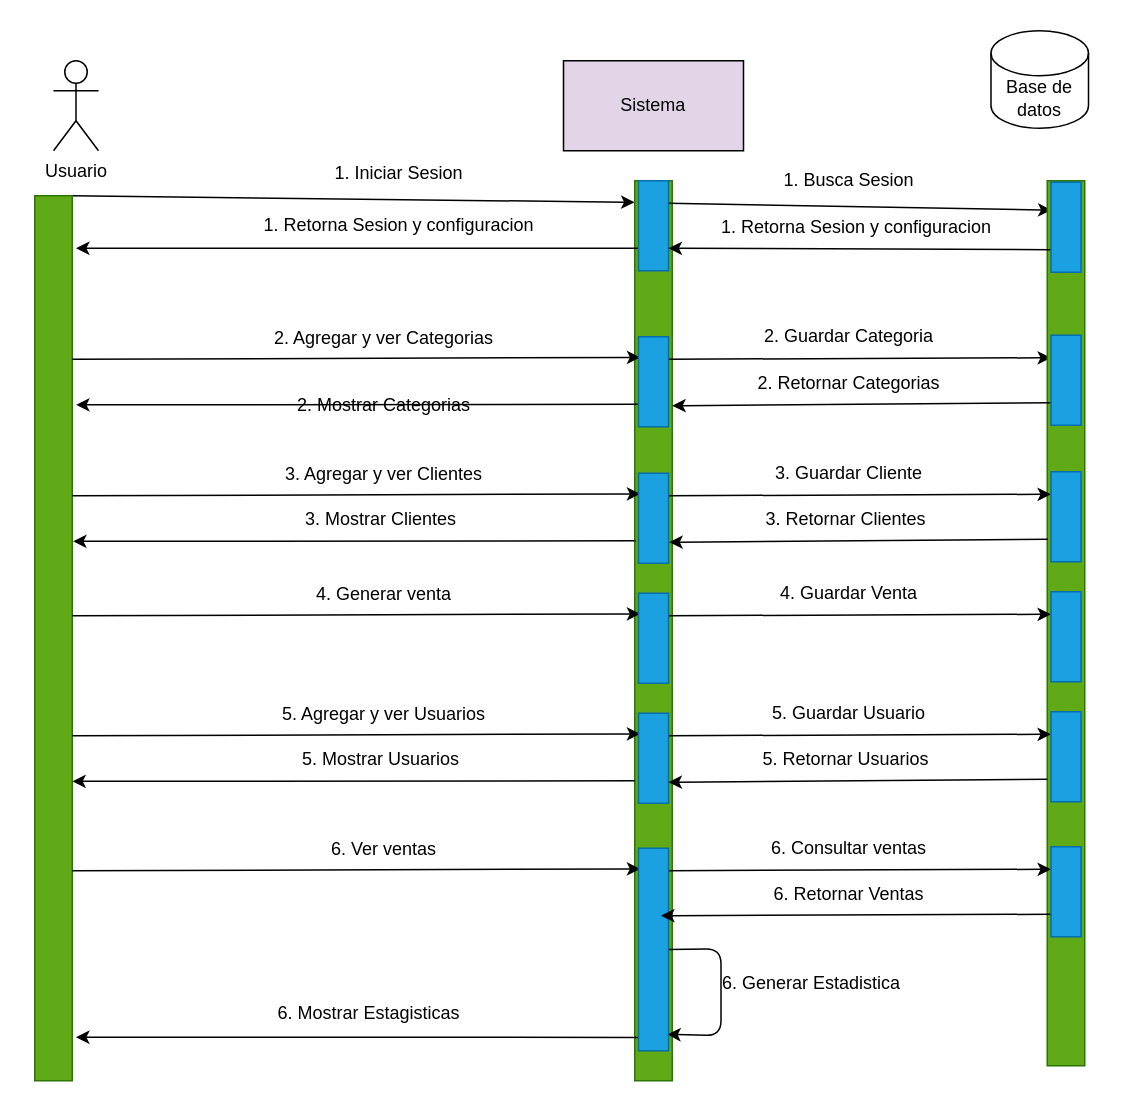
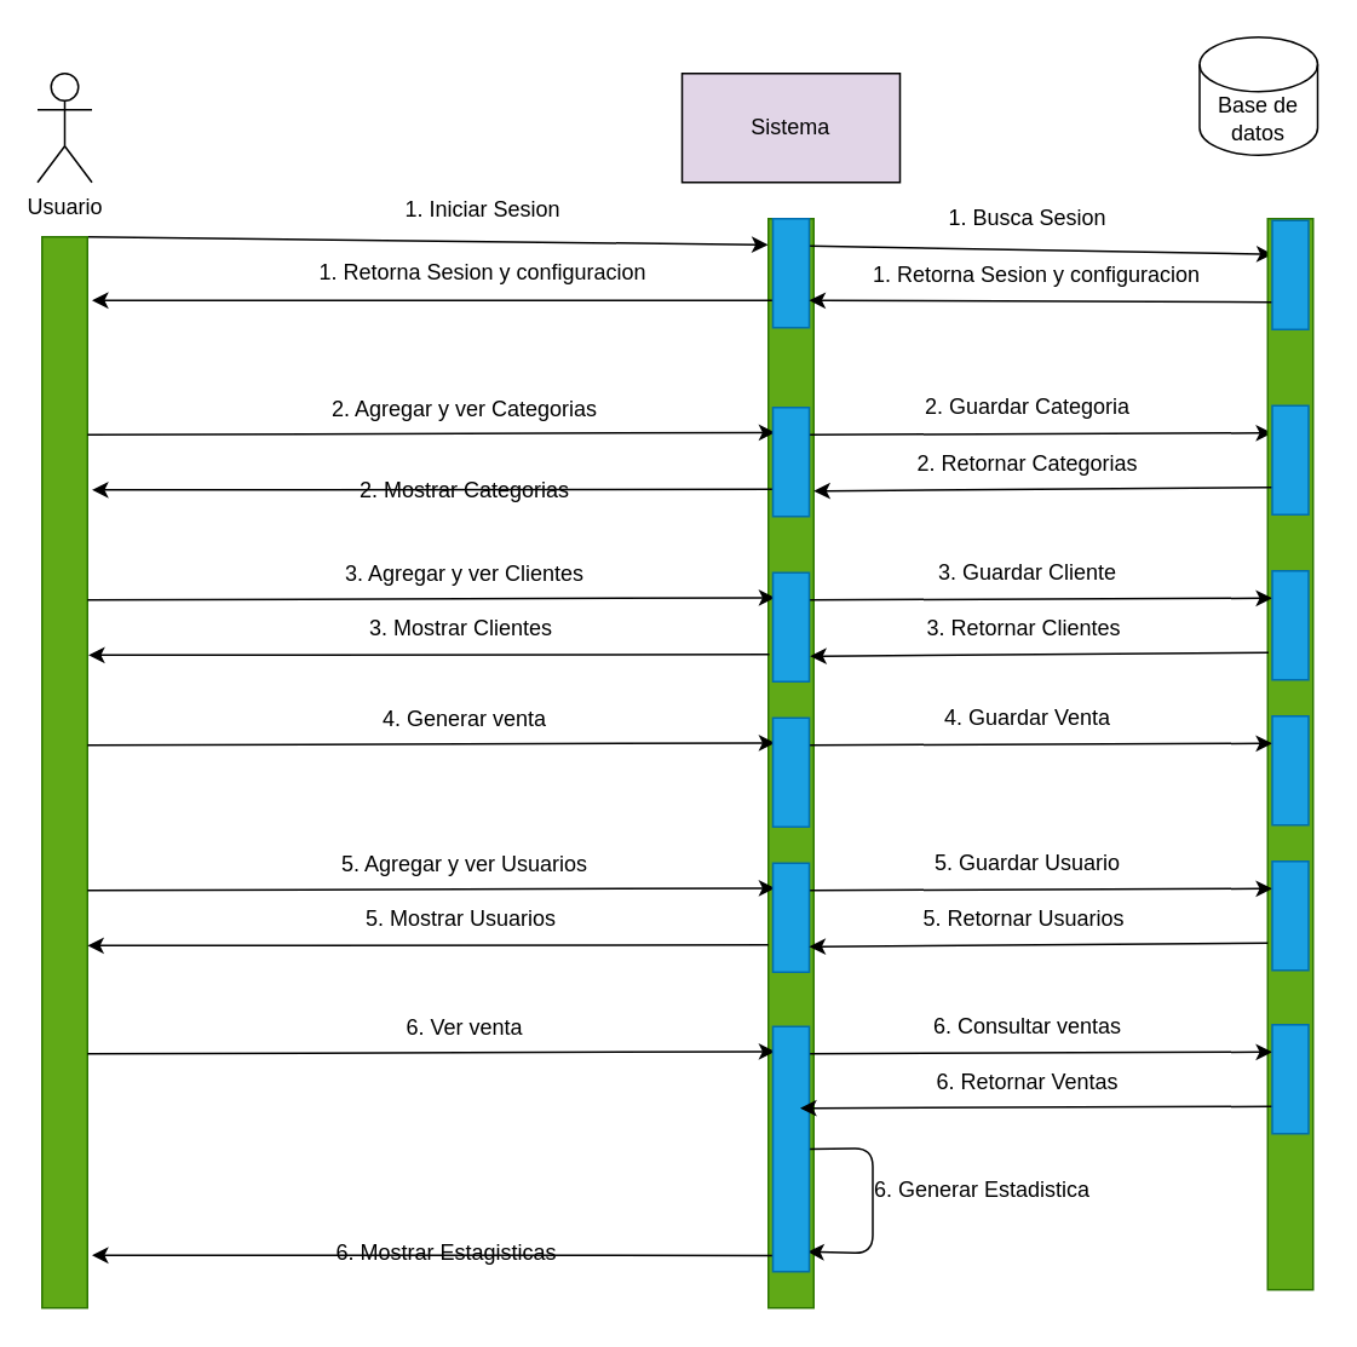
  <mxCell id="0" />
  <mxCell id="1" parent="0" />
- <mxCell id="2" value="Usuario" style="shape=umlActor;verticalLabelPosition=bottom;verticalAlign=top;html=1;outlineConnect=0;" vertex="1" parent="1"><mxGeometry x="35" y="40" width="30" height="60" as="geometry" /></mxCell>
+ <mxCell id="2" value="Usuario" style="shape=umlActor;verticalLabelPosition=bottom;verticalAlign=top;html=1;outlineConnect=0;" vertex="1" parent="1"><mxGeometry x="20" y="40" width="30" height="60" as="geometry" /></mxCell>
  <mxCell id="3" value="Sistema" style="rounded=0;whiteSpace=wrap;html=1;strokeWidth=1;fillColor=#e1d5e7;" vertex="1" parent="1"><mxGeometry x="375" y="40" width="120" height="60" as="geometry" /></mxCell>
  <mxCell id="4" style="edgeStyle=none;html=1;exitX=1;exitY=0;exitDx=0;exitDy=0;entryX=-0.006;entryY=0.024;entryDx=0;entryDy=0;entryPerimeter=0;" edge="1" parent="1" source="5" target="6"><mxGeometry relative="1" as="geometry" /></mxCell>
  <mxCell id="5" value="" style="rounded=0;whiteSpace=wrap;html=1;strokeWidth=1;fillColor=#60a917;fontColor=#ffffff;strokeColor=#2D7600;" vertex="1" parent="1"><mxGeometry x="22.5" y="130" width="25" height="590" as="geometry" /></mxCell>
  <mxCell id="6" value="" style="rounded=0;whiteSpace=wrap;html=1;strokeWidth=1;fillColor=#60a917;fontColor=#ffffff;strokeColor=#2D7600;" vertex="1" parent="1"><mxGeometry x="422.5" y="120" width="25" height="600" as="geometry" /></mxCell>
  <mxCell id="7" value="1. Iniciar Sesion" style="text;html=1;align=center;verticalAlign=middle;resizable=0;points=[];autosize=1;strokeColor=none;fillColor=none;" vertex="1" parent="1"><mxGeometry x="210" y="100" width="110" height="30" as="geometry" /></mxCell>
  <mxCell id="8" style="edgeStyle=none;html=1;exitX=0;exitY=0.75;exitDx=0;exitDy=0;" edge="1" parent="1" source="10"><mxGeometry relative="1" as="geometry"><mxPoint x="50" y="165" as="targetPoint" /></mxGeometry></mxCell>
  <mxCell id="9" style="edgeStyle=none;html=1;exitX=1;exitY=0.25;exitDx=0;exitDy=0;entryX=0.017;entryY=0.31;entryDx=0;entryDy=0;entryPerimeter=0;" edge="1" parent="1" source="10" target="20"><mxGeometry relative="1" as="geometry"><mxPoint x="701" y="135" as="targetPoint" /></mxGeometry></mxCell>
  <mxCell id="10" value="" style="rounded=0;whiteSpace=wrap;html=1;strokeWidth=1;fillColor=#1ba1e2;fontColor=#ffffff;strokeColor=#006EAF;" vertex="1" parent="1"><mxGeometry x="425" y="120" width="20" height="60" as="geometry" /></mxCell>
  <mxCell id="11" value="1. Retorna Sesion y configuracion" style="text;html=1;align=center;verticalAlign=middle;resizable=0;points=[];autosize=1;strokeColor=none;fillColor=none;" vertex="1" parent="1"><mxGeometry x="165" y="135" width="200" height="30" as="geometry" /></mxCell>
  <mxCell id="12" style="edgeStyle=none;html=1;exitX=1;exitY=0;exitDx=0;exitDy=0;entryX=0.062;entryY=0.146;entryDx=0;entryDy=0;entryPerimeter=0;" edge="1" parent="1"><mxGeometry relative="1" as="geometry"><mxPoint x="47.5" y="239" as="sourcePoint" /><mxPoint x="426.24" y="237.76" as="targetPoint" /></mxGeometry></mxCell>
  <mxCell id="13" value="2. Agregar y ver Categorias" style="text;html=1;align=center;verticalAlign=middle;resizable=0;points=[];autosize=1;strokeColor=none;fillColor=none;" vertex="1" parent="1"><mxGeometry x="170" y="210" width="170" height="30" as="geometry" /></mxCell>
  <mxCell id="14" style="edgeStyle=none;html=1;exitX=1;exitY=0.25;exitDx=0;exitDy=0;entryX=0;entryY=0.25;entryDx=0;entryDy=0;" edge="1" parent="1" source="16" target="22"><mxGeometry relative="1" as="geometry" /></mxCell>
  <mxCell id="15" style="edgeStyle=none;html=1;exitX=0;exitY=0.75;exitDx=0;exitDy=0;" edge="1" parent="1" source="16"><mxGeometry relative="1" as="geometry"><mxPoint x="50" y="269.391" as="targetPoint" /></mxGeometry></mxCell>
  <mxCell id="16" value="" style="rounded=0;whiteSpace=wrap;html=1;strokeWidth=1;fillColor=#1ba1e2;fontColor=#ffffff;strokeColor=#006EAF;" vertex="1" parent="1"><mxGeometry x="425" y="224" width="20" height="60" as="geometry" /></mxCell>
  <mxCell id="17" value="Base de datos" style="shape=cylinder3;whiteSpace=wrap;html=1;boundedLbl=1;backgroundOutline=1;size=15;strokeWidth=1;" vertex="1" parent="1"><mxGeometry x="660" y="20" width="65" height="65" as="geometry" /></mxCell>
  <mxCell id="18" value="" style="rounded=0;whiteSpace=wrap;html=1;strokeWidth=1;fillColor=#60a917;fontColor=#ffffff;strokeColor=#2D7600;" vertex="1" parent="1"><mxGeometry x="697.5" y="120" width="25" height="590" as="geometry" /></mxCell>
  <mxCell id="19" style="edgeStyle=none;html=1;exitX=0;exitY=0.75;exitDx=0;exitDy=0;entryX=1;entryY=0.75;entryDx=0;entryDy=0;" edge="1" parent="1" source="20" target="10"><mxGeometry relative="1" as="geometry" /></mxCell>
  <mxCell id="20" value="" style="rounded=0;whiteSpace=wrap;html=1;strokeWidth=1;fillColor=#1ba1e2;fontColor=#ffffff;strokeColor=#006EAF;" vertex="1" parent="1"><mxGeometry x="700" y="121" width="20" height="60" as="geometry" /></mxCell>
  <mxCell id="21" style="edgeStyle=none;html=1;exitX=0;exitY=0.75;exitDx=0;exitDy=0;entryX=1;entryY=0.25;entryDx=0;entryDy=0;" edge="1" parent="1" source="22" target="6"><mxGeometry relative="1" as="geometry" /></mxCell>
  <mxCell id="22" value="" style="rounded=0;whiteSpace=wrap;html=1;strokeWidth=1;fillColor=#1ba1e2;fontColor=#ffffff;strokeColor=#006EAF;" vertex="1" parent="1"><mxGeometry x="700" y="223" width="20" height="60" as="geometry" /></mxCell>
  <mxCell id="23" value="1. Busca Sesion" style="text;html=1;align=center;verticalAlign=middle;resizable=0;points=[];autosize=1;strokeColor=none;fillColor=none;" vertex="1" parent="1"><mxGeometry x="510" y="105" width="110" height="30" as="geometry" /></mxCell>
  <mxCell id="24" value="1. Retorna Sesion y configuracion" style="text;html=1;align=center;verticalAlign=middle;resizable=0;points=[];autosize=1;strokeColor=none;fillColor=none;" vertex="1" parent="1"><mxGeometry x="470" y="136" width="200" height="30" as="geometry" /></mxCell>
  <mxCell id="25" value="2. Guardar Categoria" style="text;html=1;align=center;verticalAlign=middle;resizable=0;points=[];autosize=1;strokeColor=none;fillColor=none;" vertex="1" parent="1"><mxGeometry x="495" y="209" width="140" height="30" as="geometry" /></mxCell>
  <mxCell id="26" style="edgeStyle=none;html=1;exitX=1;exitY=0;exitDx=0;exitDy=0;entryX=0.062;entryY=0.146;entryDx=0;entryDy=0;entryPerimeter=0;" edge="1" parent="1"><mxGeometry relative="1" as="geometry"><mxPoint x="47.5" y="330" as="sourcePoint" /><mxPoint x="426.24" y="328.76" as="targetPoint" /></mxGeometry></mxCell>
  <mxCell id="27" value="3. Agregar y ver Clientes" style="text;html=1;align=center;verticalAlign=middle;resizable=0;points=[];autosize=1;strokeColor=none;fillColor=none;" vertex="1" parent="1"><mxGeometry x="180" y="301" width="150" height="30" as="geometry" /></mxCell>
  <mxCell id="28" style="edgeStyle=none;html=1;exitX=1;exitY=0.25;exitDx=0;exitDy=0;entryX=0;entryY=0.25;entryDx=0;entryDy=0;" edge="1" parent="1" source="29" target="30"><mxGeometry relative="1" as="geometry" /></mxCell>
  <mxCell id="29" value="" style="rounded=0;whiteSpace=wrap;html=1;strokeWidth=1;fillColor=#1ba1e2;fontColor=#ffffff;strokeColor=#006EAF;" vertex="1" parent="1"><mxGeometry x="425" y="315" width="20" height="60" as="geometry" /></mxCell>
  <mxCell id="30" value="" style="rounded=0;whiteSpace=wrap;html=1;strokeWidth=1;fillColor=#1ba1e2;fontColor=#ffffff;strokeColor=#006EAF;" vertex="1" parent="1"><mxGeometry x="700" y="314" width="20" height="60" as="geometry" /></mxCell>
  <mxCell id="31" value="3. Guardar Cliente" style="text;html=1;align=center;verticalAlign=middle;resizable=0;points=[];autosize=1;strokeColor=none;fillColor=none;" vertex="1" parent="1"><mxGeometry x="505" y="300" width="120" height="30" as="geometry" /></mxCell>
  <mxCell id="32" style="edgeStyle=none;html=1;exitX=1;exitY=0;exitDx=0;exitDy=0;entryX=0.062;entryY=0.146;entryDx=0;entryDy=0;entryPerimeter=0;" edge="1" parent="1"><mxGeometry relative="1" as="geometry"><mxPoint x="47.5" y="410" as="sourcePoint" /><mxPoint x="426.24" y="408.76" as="targetPoint" /></mxGeometry></mxCell>
  <mxCell id="33" value="4. Generar venta" style="text;html=1;align=center;verticalAlign=middle;resizable=0;points=[];autosize=1;strokeColor=none;fillColor=none;" vertex="1" parent="1"><mxGeometry x="200" y="381" width="110" height="30" as="geometry" /></mxCell>
  <mxCell id="34" style="edgeStyle=none;html=1;exitX=1;exitY=0.25;exitDx=0;exitDy=0;entryX=0;entryY=0.25;entryDx=0;entryDy=0;" edge="1" parent="1" source="35" target="36"><mxGeometry relative="1" as="geometry" /></mxCell>
  <mxCell id="35" value="" style="rounded=0;whiteSpace=wrap;html=1;strokeWidth=1;fillColor=#1ba1e2;fontColor=#ffffff;strokeColor=#006EAF;" vertex="1" parent="1"><mxGeometry x="425" y="395" width="20" height="60" as="geometry" /></mxCell>
  <mxCell id="36" value="" style="rounded=0;whiteSpace=wrap;html=1;strokeWidth=1;fillColor=#1ba1e2;fontColor=#ffffff;strokeColor=#006EAF;" vertex="1" parent="1"><mxGeometry x="700" y="394" width="20" height="60" as="geometry" /></mxCell>
  <mxCell id="37" value="4. Guardar Venta" style="text;html=1;align=center;verticalAlign=middle;resizable=0;points=[];autosize=1;strokeColor=none;fillColor=none;" vertex="1" parent="1"><mxGeometry x="510" y="380" width="110" height="30" as="geometry" /></mxCell>
  <mxCell id="38" style="edgeStyle=none;html=1;exitX=1;exitY=0;exitDx=0;exitDy=0;entryX=0.062;entryY=0.146;entryDx=0;entryDy=0;entryPerimeter=0;" edge="1" parent="1"><mxGeometry relative="1" as="geometry"><mxPoint x="47.5" y="490" as="sourcePoint" /><mxPoint x="426.24" y="488.76" as="targetPoint" /></mxGeometry></mxCell>
  <mxCell id="39" value="5. Agregar y ver Usuarios" style="text;html=1;align=center;verticalAlign=middle;resizable=0;points=[];autosize=1;strokeColor=none;fillColor=none;" vertex="1" parent="1"><mxGeometry x="175" y="461" width="160" height="30" as="geometry" /></mxCell>
  <mxCell id="40" style="edgeStyle=none;html=1;exitX=1;exitY=0.25;exitDx=0;exitDy=0;entryX=0;entryY=0.25;entryDx=0;entryDy=0;" edge="1" parent="1" source="41" target="42"><mxGeometry relative="1" as="geometry" /></mxCell>
  <mxCell id="41" value="" style="rounded=0;whiteSpace=wrap;html=1;strokeWidth=1;fillColor=#1ba1e2;fontColor=#ffffff;strokeColor=#006EAF;" vertex="1" parent="1"><mxGeometry x="425" y="475" width="20" height="60" as="geometry" /></mxCell>
  <mxCell id="42" value="" style="rounded=0;whiteSpace=wrap;html=1;strokeWidth=1;fillColor=#1ba1e2;fontColor=#ffffff;strokeColor=#006EAF;" vertex="1" parent="1"><mxGeometry x="700" y="474" width="20" height="60" as="geometry" /></mxCell>
  <mxCell id="43" value="5. Guardar Usuario" style="text;html=1;align=center;verticalAlign=middle;resizable=0;points=[];autosize=1;strokeColor=none;fillColor=none;" vertex="1" parent="1"><mxGeometry x="500" y="460" width="130" height="30" as="geometry" /></mxCell>
  <mxCell id="44" style="edgeStyle=none;html=1;exitX=1;exitY=0;exitDx=0;exitDy=0;entryX=0.062;entryY=0.146;entryDx=0;entryDy=0;entryPerimeter=0;" edge="1" parent="1"><mxGeometry relative="1" as="geometry"><mxPoint x="47.5" y="580" as="sourcePoint" /><mxPoint x="426.24" y="578.76" as="targetPoint" /></mxGeometry></mxCell>
- <mxCell id="45" value="6. Ver ventas" style="text;html=1;align=center;verticalAlign=middle;resizable=0;points=[];autosize=1;strokeColor=none;fillColor=none;" vertex="1" parent="1"><mxGeometry x="210" y="551" width="90" height="30" as="geometry" /></mxCell>
+ <mxCell id="45" value="6. Ver venta" style="text;html=1;align=center;verticalAlign=middle;resizable=0;points=[];autosize=1;strokeColor=none;fillColor=none;" vertex="1" parent="1"><mxGeometry x="210" y="551" width="90" height="30" as="geometry" /></mxCell>
  <mxCell id="46" style="edgeStyle=none;html=1;exitX=0.957;exitY=0.111;exitDx=0;exitDy=0;entryX=0;entryY=0.25;entryDx=0;entryDy=0;exitPerimeter=0;" edge="1" parent="1" source="49" target="51"><mxGeometry relative="1" as="geometry" /></mxCell>
  <mxCell id="47" style="edgeStyle=none;html=1;exitX=1;exitY=0.5;exitDx=0;exitDy=0;entryX=0.957;entryY=0.919;entryDx=0;entryDy=0;entryPerimeter=0;" edge="1" parent="1" source="49" target="49"><mxGeometry relative="1" as="geometry"><mxPoint x="480" y="700" as="targetPoint" /><Array as="points"><mxPoint x="480" y="632" /><mxPoint x="480" y="690" /></Array></mxGeometry></mxCell>
  <mxCell id="48" style="edgeStyle=none;html=1;exitX=0.089;exitY=0.934;exitDx=0;exitDy=0;exitPerimeter=0;" edge="1" parent="1" source="49"><mxGeometry relative="1" as="geometry"><mxPoint x="50" y="691" as="targetPoint" /></mxGeometry></mxCell>
  <mxCell id="49" value="" style="rounded=0;whiteSpace=wrap;html=1;strokeWidth=1;fillColor=#1ba1e2;fontColor=#ffffff;strokeColor=#006EAF;" vertex="1" parent="1"><mxGeometry x="425" y="565" width="20" height="135" as="geometry" /></mxCell>
  <mxCell id="50" style="edgeStyle=none;html=1;exitX=0;exitY=0.75;exitDx=0;exitDy=0;entryX=0.75;entryY=0.333;entryDx=0;entryDy=0;entryPerimeter=0;" edge="1" parent="1" source="51" target="49"><mxGeometry relative="1" as="geometry" /></mxCell>
  <mxCell id="51" value="" style="rounded=0;whiteSpace=wrap;html=1;strokeWidth=1;fillColor=#1ba1e2;fontColor=#ffffff;strokeColor=#006EAF;" vertex="1" parent="1"><mxGeometry x="700" y="564" width="20" height="60" as="geometry" /></mxCell>
  <mxCell id="52" value="6. Consultar ventas" style="text;html=1;align=center;verticalAlign=middle;resizable=0;points=[];autosize=1;strokeColor=none;fillColor=none;" vertex="1" parent="1"><mxGeometry x="500" y="550" width="130" height="30" as="geometry" /></mxCell>
  <mxCell id="53" value="6. Retornar Ventas" style="text;html=1;align=center;verticalAlign=middle;resizable=0;points=[];autosize=1;strokeColor=none;fillColor=none;" vertex="1" parent="1"><mxGeometry x="505" y="581" width="120" height="30" as="geometry" /></mxCell>
  <mxCell id="54" value="6. Generar Estadistica" style="text;html=1;align=center;verticalAlign=middle;resizable=0;points=[];autosize=1;strokeColor=none;fillColor=none;" vertex="1" parent="1"><mxGeometry x="470" y="640" width="140" height="30" as="geometry" /></mxCell>
- <mxCell id="55" value="6. Mostrar Estagisticas" style="text;html=1;align=center;verticalAlign=middle;resizable=0;points=[];autosize=1;strokeColor=none;fillColor=none;" vertex="1" parent="1"><mxGeometry x="175" y="660" width="140" height="30" as="geometry" /></mxCell>
+ <mxCell id="55" value="6. Mostrar Estagisticas" style="text;html=1;align=center;verticalAlign=middle;resizable=0;points=[];autosize=1;strokeColor=none;fillColor=none;" vertex="1" parent="1"><mxGeometry x="175" y="675" width="140" height="30" as="geometry" /></mxCell>
  <mxCell id="56" value="2. Mostrar Categorias" style="text;html=1;align=center;verticalAlign=middle;resizable=0;points=[];autosize=1;strokeColor=none;fillColor=none;" vertex="1" parent="1"><mxGeometry x="185" y="255" width="140" height="30" as="geometry" /></mxCell>
  <mxCell id="57" value="2. Retornar Categorias" style="text;html=1;align=center;verticalAlign=middle;resizable=0;points=[];autosize=1;strokeColor=none;fillColor=none;" vertex="1" parent="1"><mxGeometry x="495" y="240" width="140" height="30" as="geometry" /></mxCell>
  <mxCell id="58" style="edgeStyle=none;html=1;exitX=0;exitY=0.75;exitDx=0;exitDy=0;" edge="1" parent="1"><mxGeometry relative="1" as="geometry"><mxPoint x="48" y="360.391" as="targetPoint" /><mxPoint x="423" y="360" as="sourcePoint" /></mxGeometry></mxCell>
  <mxCell id="59" style="edgeStyle=none;html=1;exitX=0;exitY=0.75;exitDx=0;exitDy=0;entryX=1;entryY=0.25;entryDx=0;entryDy=0;" edge="1" parent="1"><mxGeometry relative="1" as="geometry"><mxPoint x="698" y="359" as="sourcePoint" /><mxPoint x="445.5" y="361" as="targetPoint" /></mxGeometry></mxCell>
  <mxCell id="60" value="3. Mostrar Clientes" style="text;html=1;align=center;verticalAlign=middle;resizable=0;points=[];autosize=1;strokeColor=none;fillColor=none;" vertex="1" parent="1"><mxGeometry x="193" y="331" width="120" height="30" as="geometry" /></mxCell>
  <mxCell id="61" value="3. Retornar Clientes" style="text;html=1;align=center;verticalAlign=middle;resizable=0;points=[];autosize=1;strokeColor=none;fillColor=none;" vertex="1" parent="1"><mxGeometry x="498" y="331" width="130" height="30" as="geometry" /></mxCell>
  <mxCell id="62" style="edgeStyle=none;html=1;exitX=0;exitY=0.75;exitDx=0;exitDy=0;" edge="1" parent="1"><mxGeometry relative="1" as="geometry"><mxPoint x="47.5" y="520.391" as="targetPoint" /><mxPoint x="422.5" y="520" as="sourcePoint" /></mxGeometry></mxCell>
  <mxCell id="63" style="edgeStyle=none;html=1;exitX=0;exitY=0.75;exitDx=0;exitDy=0;entryX=1;entryY=0.25;entryDx=0;entryDy=0;" edge="1" parent="1"><mxGeometry relative="1" as="geometry"><mxPoint x="697.5" y="519" as="sourcePoint" /><mxPoint x="445" y="521" as="targetPoint" /></mxGeometry></mxCell>
  <mxCell id="64" value="5. Mostrar Usuarios" style="text;html=1;align=center;verticalAlign=middle;resizable=0;points=[];autosize=1;strokeColor=none;fillColor=none;" vertex="1" parent="1"><mxGeometry x="187.5" y="491" width="130" height="30" as="geometry" /></mxCell>
  <mxCell id="65" value="5. Retornar Usuarios" style="text;html=1;align=center;verticalAlign=middle;resizable=0;points=[];autosize=1;strokeColor=none;fillColor=none;" vertex="1" parent="1"><mxGeometry x="497.5" y="491" width="130" height="30" as="geometry" /></mxCell>
